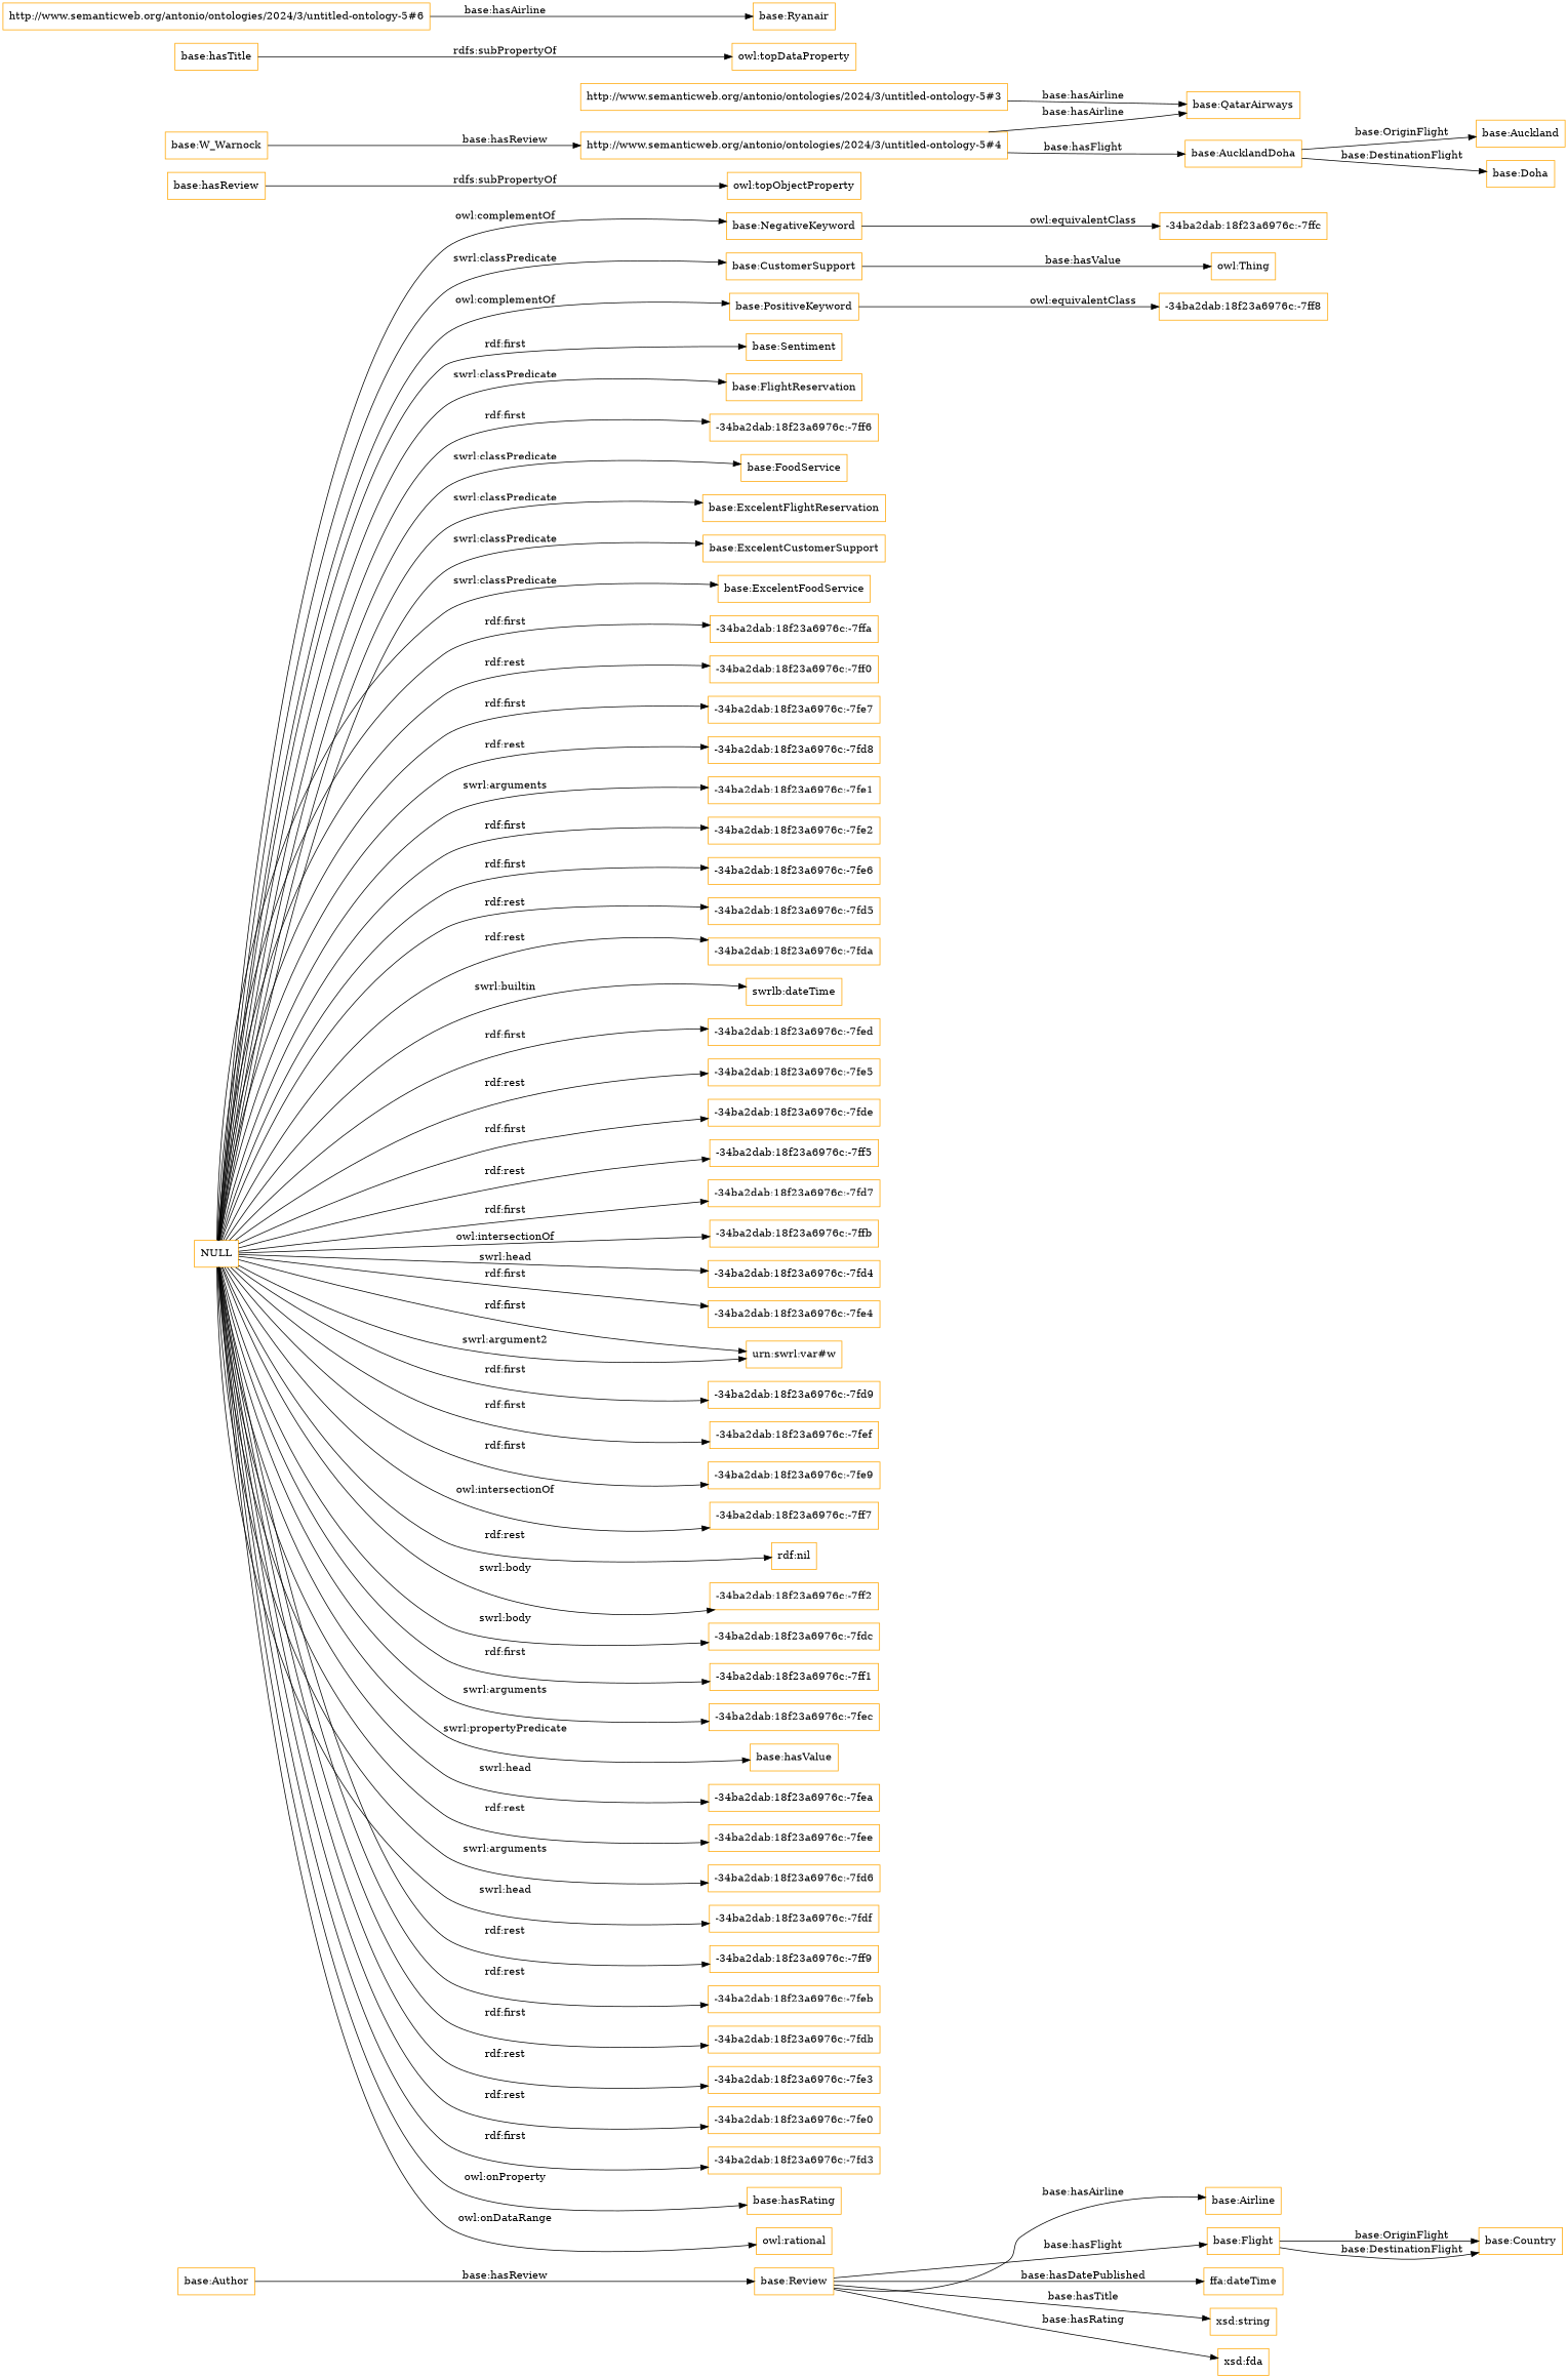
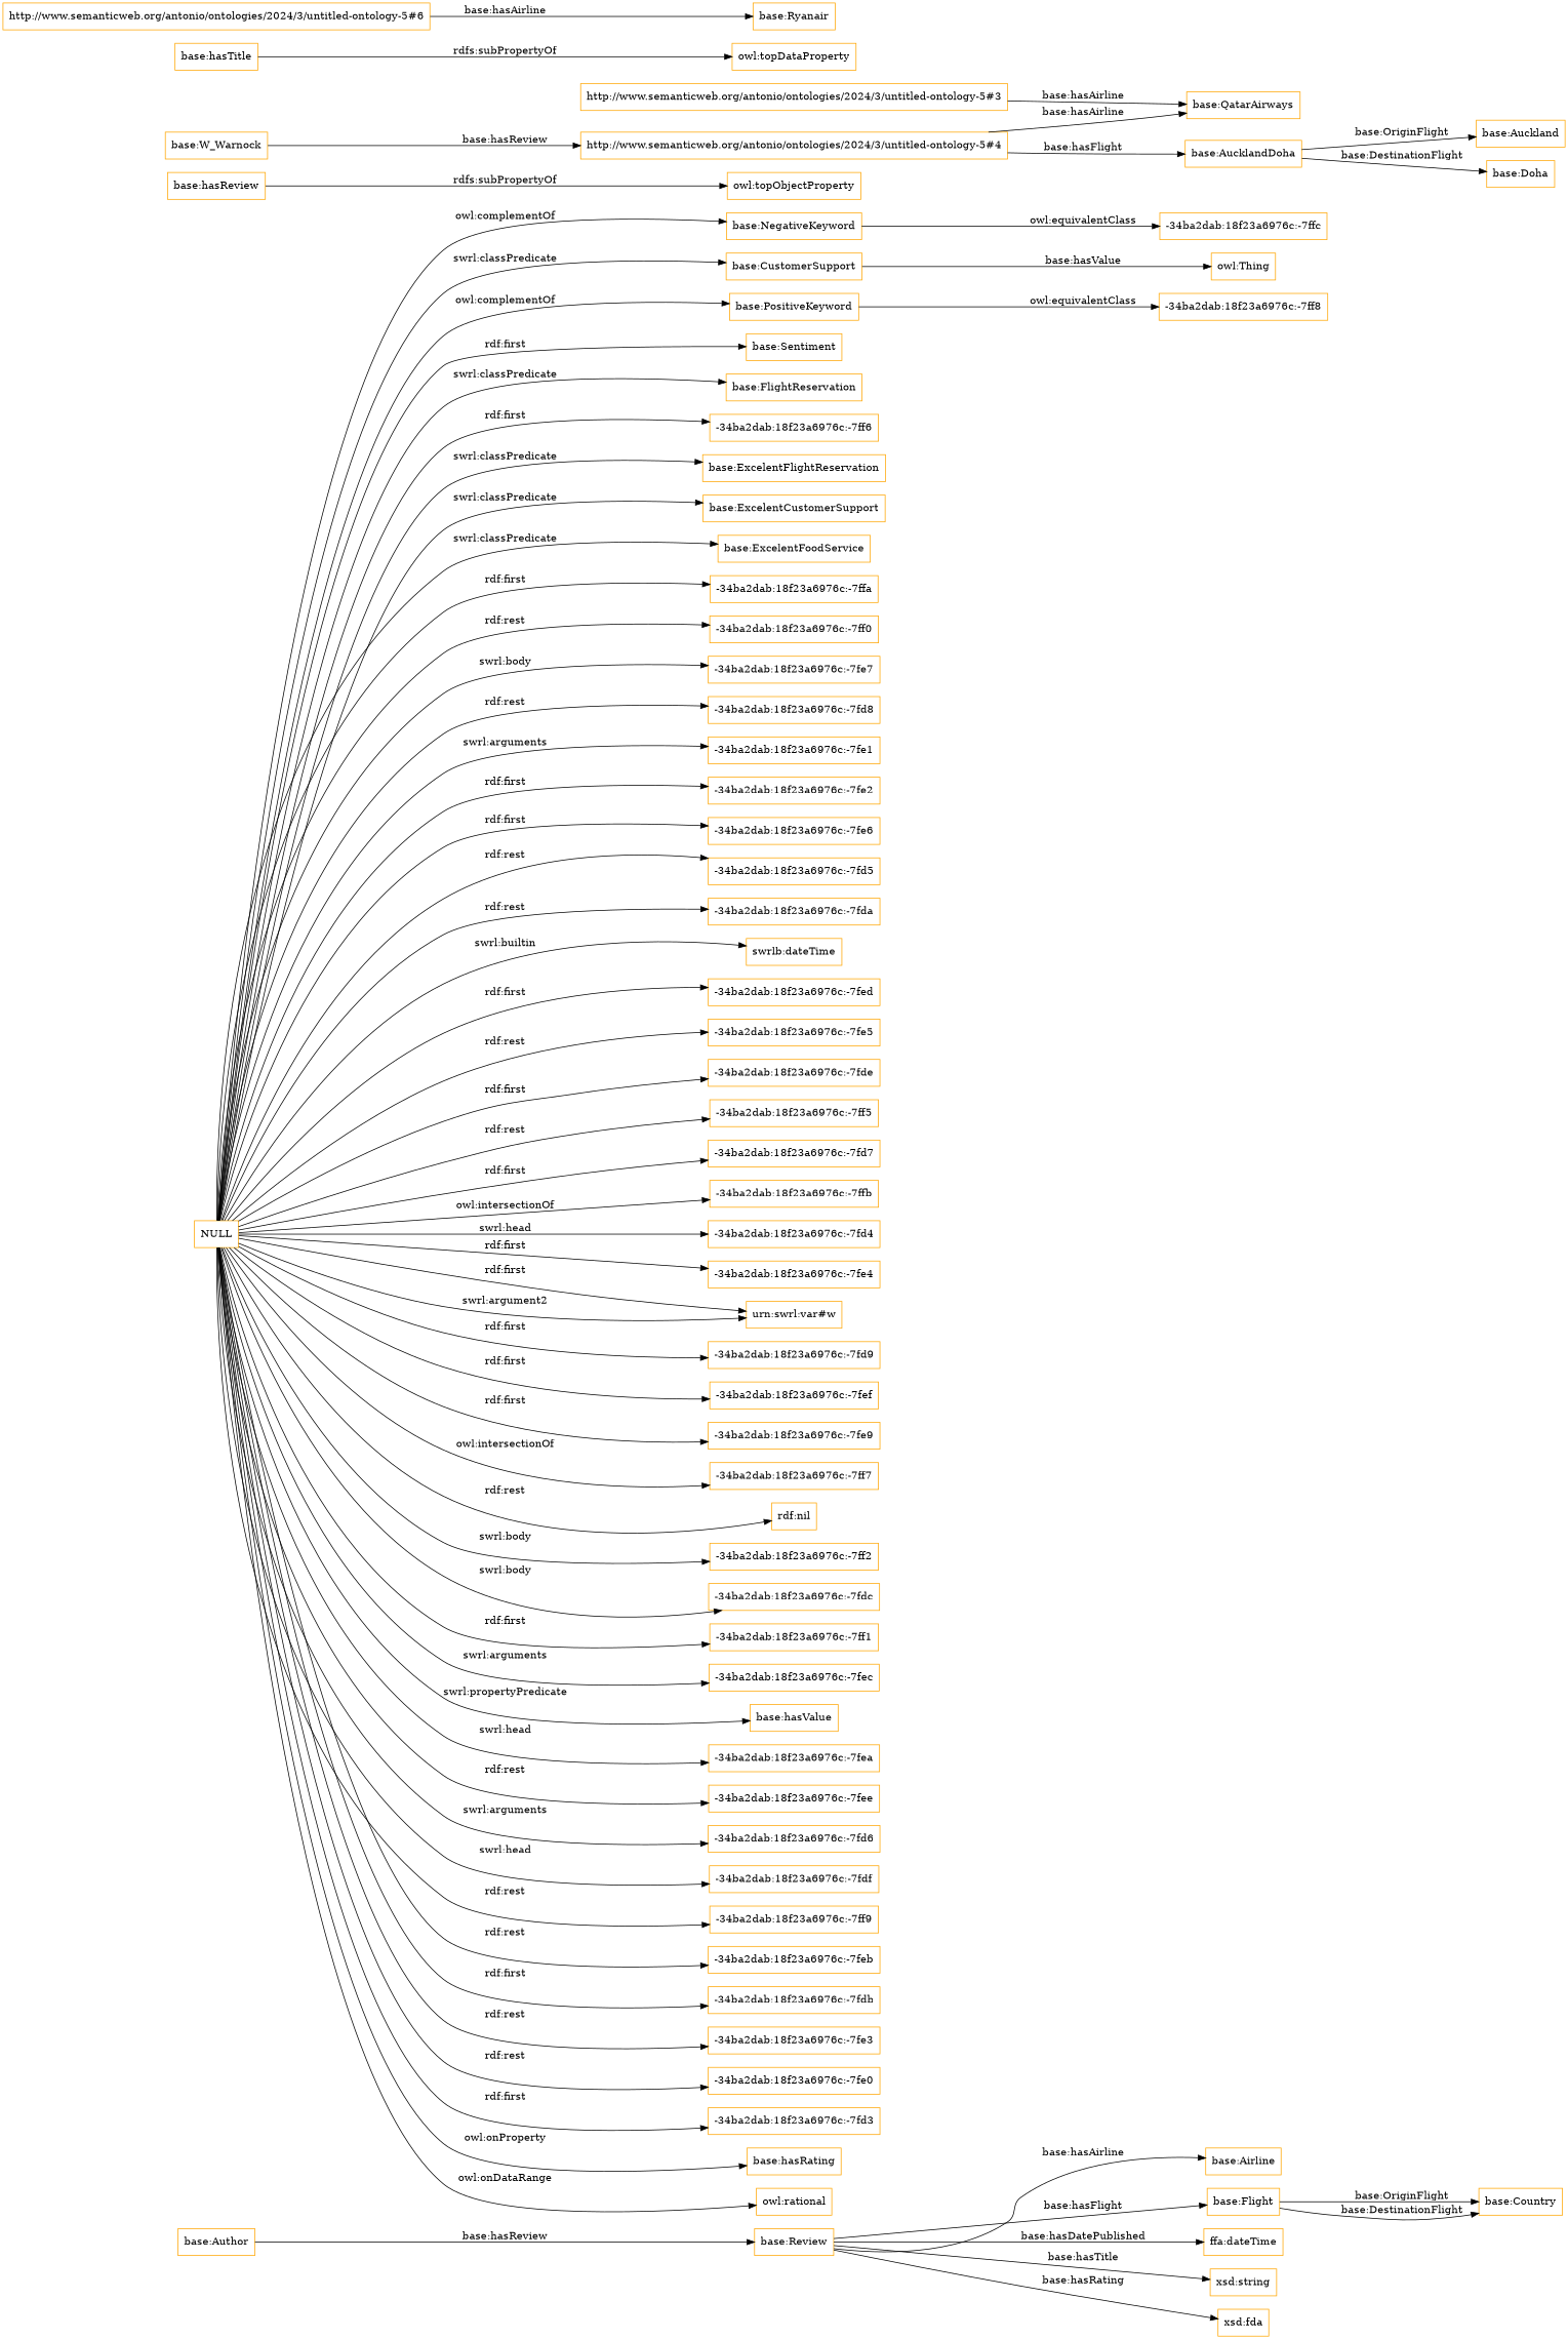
  digraph {
    rankdir=LR
    node [color=orange shape=rectangle]
    "base:Review"
    "base:Airline"
    "base:Flight"
    n4 [label="ffa:dateTime"]
    "xsd:string"
    n6 [label="xsd:fda"]
    "base:Country"
    "base:NegativeKeyword"
    "-34ba2dab:18f23a6976c:-7ffc"
    "base:CustomerSupport"
    "owl:Thing"
    "base:PositiveKeyword"
    "-34ba2dab:18f23a6976c:-7ff8"
    "base:Author"
    NULL
    "base:Sentiment"
    "base:FlightReservation"
    "-34ba2dab:18f23a6976c:-7ff6"
-   "base:FoodService"
    "base:ExcelentFlightReservation"
    "base:ExcelentCustomerSupport"
    "base:ExcelentFoodService"
    "-34ba2dab:18f23a6976c:-7ffa"
    "-34ba2dab:18f23a6976c:-7ff0"
    "-34ba2dab:18f23a6976c:-7fe7"
    "-34ba2dab:18f23a6976c:-7fd8"
    "-34ba2dab:18f23a6976c:-7fe1"
    "-34ba2dab:18f23a6976c:-7fe2"
    "-34ba2dab:18f23a6976c:-7fe6"
    "-34ba2dab:18f23a6976c:-7fd5"
    "-34ba2dab:18f23a6976c:-7fda"
    n32 [label="swrlb:dateTime"]
    "-34ba2dab:18f23a6976c:-7fed"
    "-34ba2dab:18f23a6976c:-7fe5"
    "-34ba2dab:18f23a6976c:-7fde"
    "-34ba2dab:18f23a6976c:-7ff5"
    "-34ba2dab:18f23a6976c:-7fd7"
    "-34ba2dab:18f23a6976c:-7ffb"
    "-34ba2dab:18f23a6976c:-7fd4"
    "-34ba2dab:18f23a6976c:-7fe4"
    "urn:swrl:var#w"
    "-34ba2dab:18f23a6976c:-7fd9"
    "-34ba2dab:18f23a6976c:-7fef"
    "-34ba2dab:18f23a6976c:-7fe9"
    "-34ba2dab:18f23a6976c:-7ff7"
    "rdf:nil"
    "-34ba2dab:18f23a6976c:-7ff2"
    "-34ba2dab:18f23a6976c:-7fdc"
    "-34ba2dab:18f23a6976c:-7ff1"
    "-34ba2dab:18f23a6976c:-7fec"
    "base:hasValue"
    "-34ba2dab:18f23a6976c:-7fea"
    "-34ba2dab:18f23a6976c:-7fee"
    "-34ba2dab:18f23a6976c:-7fd6"
    "-34ba2dab:18f23a6976c:-7fdf"
    "-34ba2dab:18f23a6976c:-7ff9"
    "-34ba2dab:18f23a6976c:-7feb"
    "-34ba2dab:18f23a6976c:-7fdb"
    "-34ba2dab:18f23a6976c:-7fe3"
    "-34ba2dab:18f23a6976c:-7fe0"
    "-34ba2dab:18f23a6976c:-7fd3"
    "base:hasRating"
    "owl:rational"
    "base:hasReview"
    "owl:topObjectProperty"
    "http://www.semanticweb.org/antonio/ontologies/2024/3/untitled-ontology-5#4"
    "base:AucklandDoha"
    "base:QatarAirways"
    "base:Auckland"
    "base:Doha"
    "http://www.semanticweb.org/antonio/ontologies/2024/3/untitled-ontology-5#3"
    "base:W_Warnock"
    "base:hasTitle"
    "owl:topDataProperty"
    "http://www.semanticweb.org/antonio/ontologies/2024/3/untitled-ontology-5#6"
    "base:Ryanair"
    "base:Review" -> "base:Airline" [label="base:hasAirline"]
    "base:Review" -> "base:Flight" [label="base:hasFlight"]
    "base:Review" -> n4 [label="base:hasDatePublished"]
    "base:Review" -> "xsd:string" [label="base:hasTitle"]
    "base:Review" -> n6 [label="base:hasRating"]
    "base:Flight" -> "base:Country" [label="base:OriginFlight"]
    "base:Flight" -> "base:Country" [label="base:DestinationFlight"]
    "base:NegativeKeyword" -> "-34ba2dab:18f23a6976c:-7ffc" [label="owl:equivalentClass"]
    "base:CustomerSupport" -> "owl:Thing" [label="base:hasValue"]
    "base:PositiveKeyword" -> "-34ba2dab:18f23a6976c:-7ff8" [label="owl:equivalentClass"]
    "base:Author" -> "base:Review" [label="base:hasReview"]
    NULL -> "base:NegativeKeyword" [label="owl:complementOf"]
    NULL -> "base:CustomerSupport" [label="swrl:classPredicate"]
    NULL -> "base:PositiveKeyword" [label="owl:complementOf"]
    NULL -> "base:Sentiment" [label="rdf:first"]
    NULL -> "base:FlightReservation" [label="swrl:classPredicate"]
    NULL -> "-34ba2dab:18f23a6976c:-7ff6" [label="rdf:first"]
-   NULL -> "base:FoodService" [label="swrl:classPredicate"]
    NULL -> "base:ExcelentFlightReservation" [label="swrl:classPredicate"]
    NULL -> "base:ExcelentCustomerSupport" [label="swrl:classPredicate"]
    NULL -> "base:ExcelentFoodService" [label="swrl:classPredicate"]
    NULL -> "-34ba2dab:18f23a6976c:-7ffa" [label="rdf:first"]
    NULL -> "-34ba2dab:18f23a6976c:-7ff0" [label="rdf:rest"]
-   NULL -> "-34ba2dab:18f23a6976c:-7fe7" [label="rdf:first"]
+   NULL -> "-34ba2dab:18f23a6976c:-7fe7" [label="swrl:body"]
    NULL -> "-34ba2dab:18f23a6976c:-7fd8" [label="rdf:rest"]
    NULL -> "-34ba2dab:18f23a6976c:-7fe1" [label="swrl:arguments"]
    NULL -> "-34ba2dab:18f23a6976c:-7fe2" [label="rdf:first"]
    NULL -> "-34ba2dab:18f23a6976c:-7fe6" [label="rdf:first"]
    NULL -> "-34ba2dab:18f23a6976c:-7fd5" [label="rdf:rest"]
    NULL -> "-34ba2dab:18f23a6976c:-7fda" [label="rdf:rest"]
    NULL -> n32 [label="swrl:builtin"]
    NULL -> "-34ba2dab:18f23a6976c:-7fed" [label="rdf:first"]
    NULL -> "-34ba2dab:18f23a6976c:-7fe5" [label="rdf:rest"]
    NULL -> "-34ba2dab:18f23a6976c:-7fde" [label="rdf:first"]
    NULL -> "-34ba2dab:18f23a6976c:-7ff5" [label="rdf:rest"]
    NULL -> "-34ba2dab:18f23a6976c:-7fd7" [label="rdf:first"]
    NULL -> "-34ba2dab:18f23a6976c:-7ffb" [label="owl:intersectionOf"]
    NULL -> "-34ba2dab:18f23a6976c:-7fd4" [label="swrl:head"]
    NULL -> "-34ba2dab:18f23a6976c:-7fe4" [label="rdf:first"]
    NULL -> "urn:swrl:var#w" [label="rdf:first"]
    NULL -> "urn:swrl:var#w" [label="swrl:argument2"]
    NULL -> "-34ba2dab:18f23a6976c:-7fd9" [label="rdf:first"]
    NULL -> "-34ba2dab:18f23a6976c:-7fef" [label="rdf:first"]
    NULL -> "-34ba2dab:18f23a6976c:-7fe9" [label="rdf:first"]
    NULL -> "-34ba2dab:18f23a6976c:-7ff7" [label="owl:intersectionOf"]
    NULL -> "rdf:nil" [label="rdf:rest"]
    NULL -> "-34ba2dab:18f23a6976c:-7ff2" [label="swrl:body"]
    NULL -> "-34ba2dab:18f23a6976c:-7fdc" [label="swrl:body"]
    NULL -> "-34ba2dab:18f23a6976c:-7ff1" [label="rdf:first"]
    NULL -> "-34ba2dab:18f23a6976c:-7fec" [label="swrl:arguments"]
    NULL -> "base:hasValue" [label="swrl:propertyPredicate"]
    NULL -> "-34ba2dab:18f23a6976c:-7fea" [label="swrl:head"]
    NULL -> "-34ba2dab:18f23a6976c:-7fee" [label="rdf:rest"]
    NULL -> "-34ba2dab:18f23a6976c:-7fd6" [label="swrl:arguments"]
    NULL -> "-34ba2dab:18f23a6976c:-7fdf" [label="swrl:head"]
    NULL -> "-34ba2dab:18f23a6976c:-7ff9" [label="rdf:rest"]
    NULL -> "-34ba2dab:18f23a6976c:-7feb" [label="rdf:rest"]
    NULL -> "-34ba2dab:18f23a6976c:-7fdb" [label="rdf:first"]
    NULL -> "-34ba2dab:18f23a6976c:-7fe3" [label="rdf:rest"]
    NULL -> "-34ba2dab:18f23a6976c:-7fe0" [label="rdf:rest"]
    NULL -> "-34ba2dab:18f23a6976c:-7fd3" [label="rdf:first"]
    NULL -> "base:hasRating" [label="owl:onProperty"]
    NULL -> "owl:rational" [label="owl:onDataRange"]
    "base:hasReview" -> "owl:topObjectProperty" [label="rdfs:subPropertyOf"]
    "http://www.semanticweb.org/antonio/ontologies/2024/3/untitled-ontology-5#4" -> "base:AucklandDoha" [label="base:hasFlight"]
    "http://www.semanticweb.org/antonio/ontologies/2024/3/untitled-ontology-5#4" -> "base:QatarAirways" [label="base:hasAirline"]
    "base:AucklandDoha" -> "base:Auckland" [label="base:OriginFlight"]
    "base:AucklandDoha" -> "base:Doha" [label="base:DestinationFlight"]
    "http://www.semanticweb.org/antonio/ontologies/2024/3/untitled-ontology-5#3" -> "base:QatarAirways" [label="base:hasAirline"]
    "base:W_Warnock" -> "http://www.semanticweb.org/antonio/ontologies/2024/3/untitled-ontology-5#4" [label="base:hasReview"]
    "base:hasTitle" -> "owl:topDataProperty" [label="rdfs:subPropertyOf"]
    "http://www.semanticweb.org/antonio/ontologies/2024/3/untitled-ontology-5#6" -> "base:Ryanair" [label="base:hasAirline"]
  }
